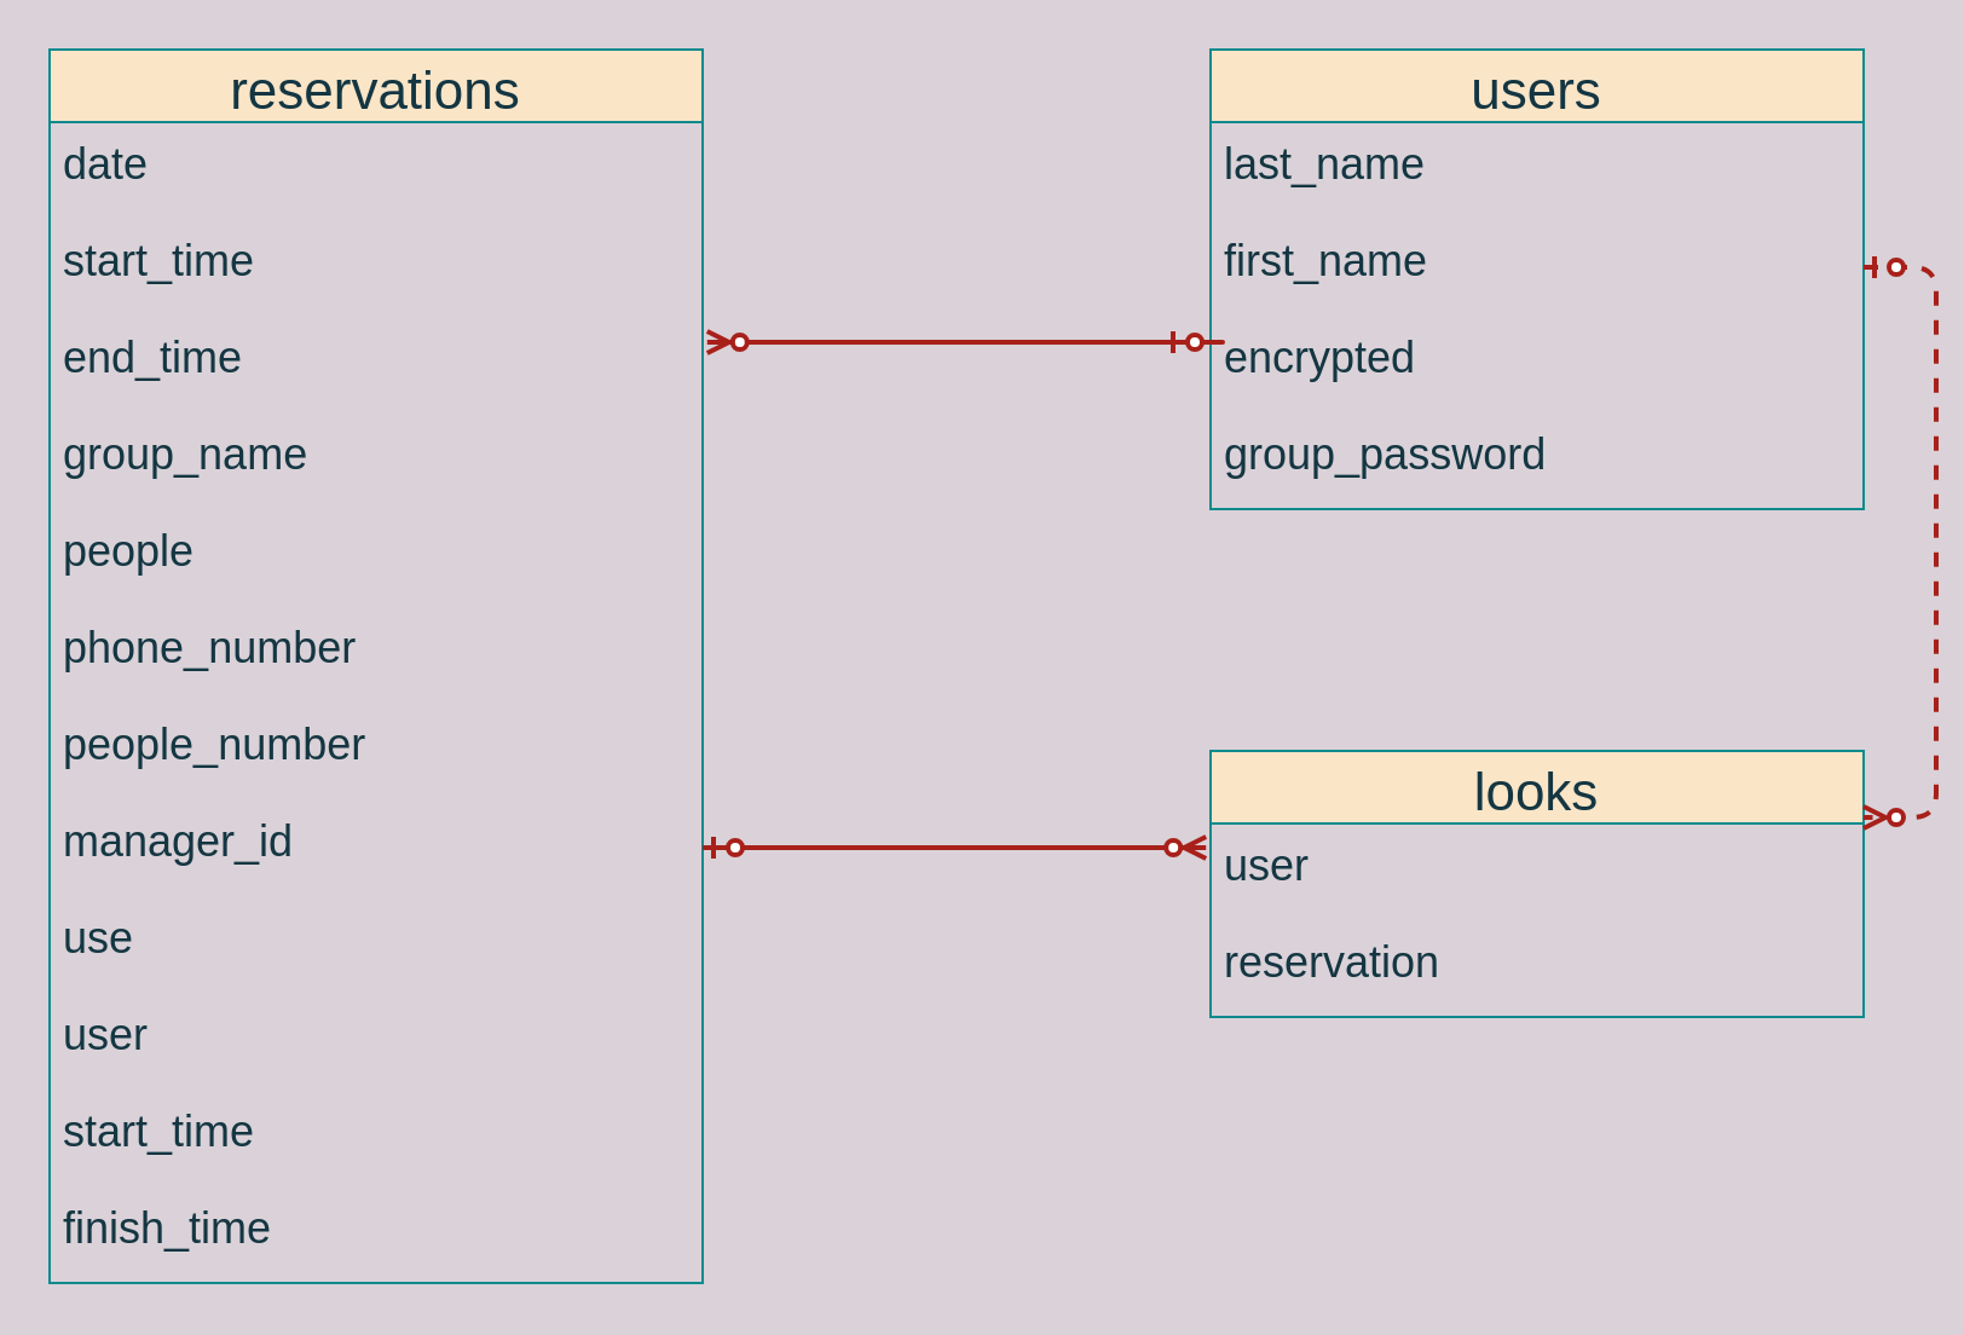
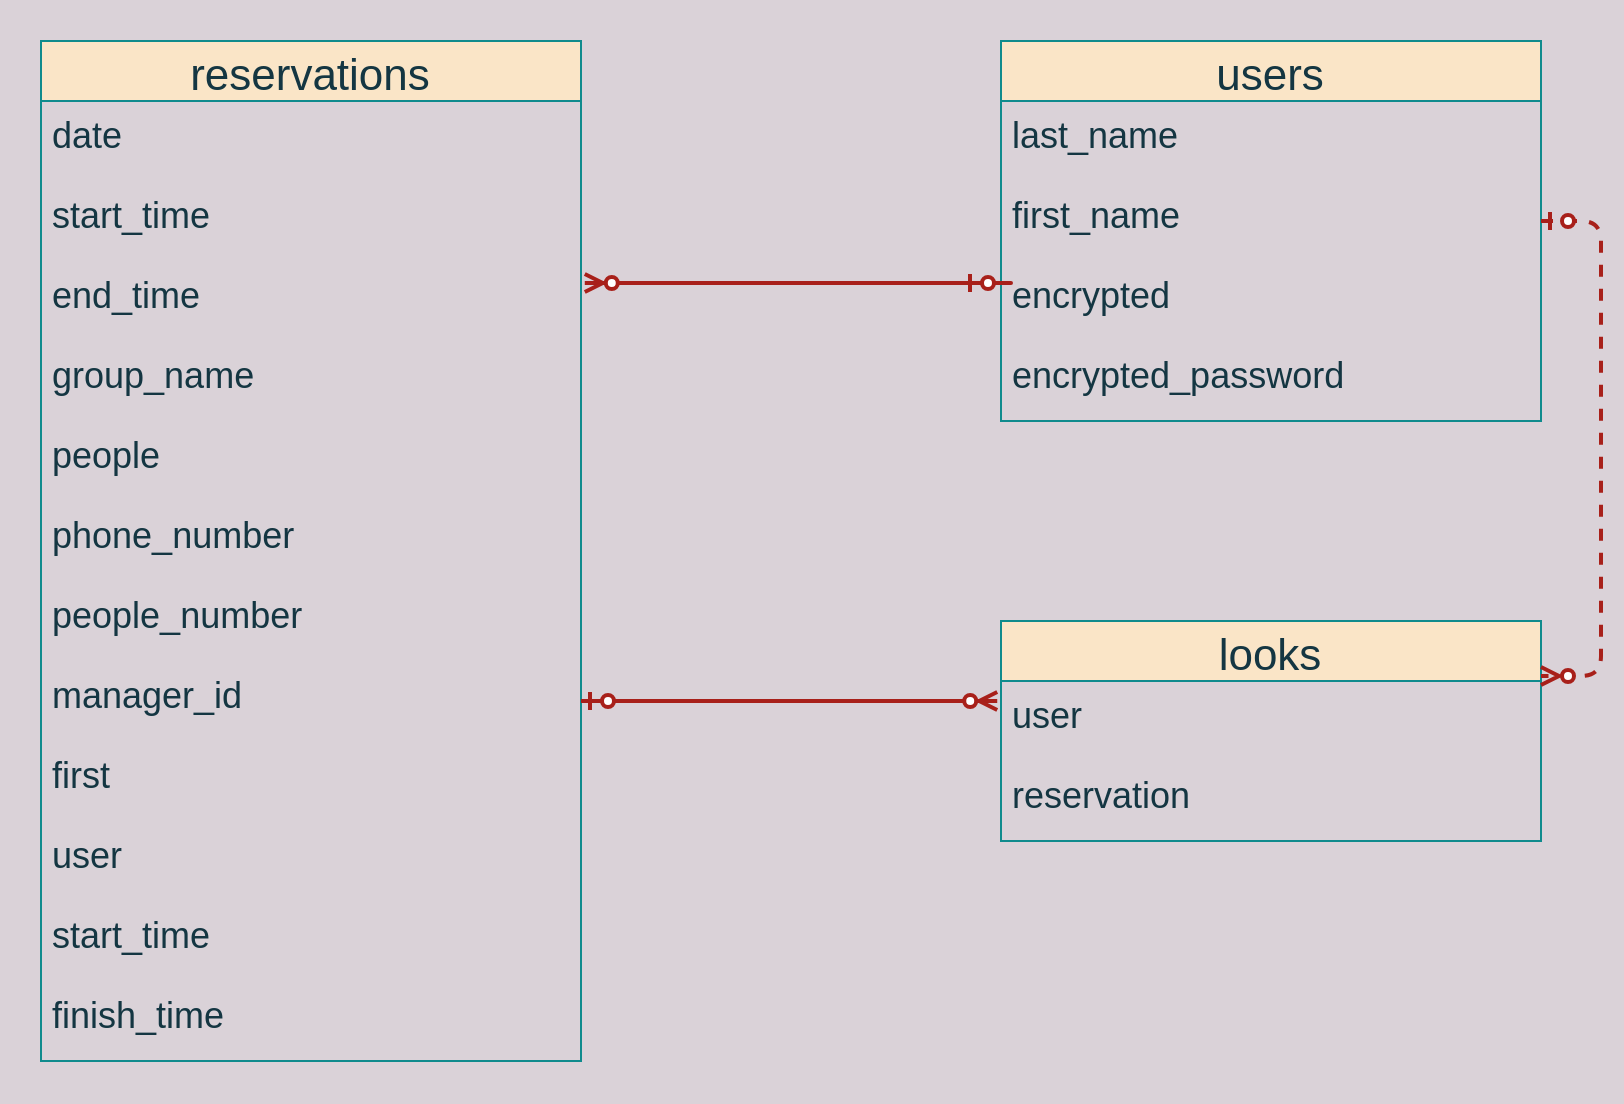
  <mxCell id="0" />
  <mxCell id="1" parent="0" />
  <mxCell id="2" value="users" style="swimlane;fontStyle=0;childLayout=stackLayout;horizontal=1;startSize=30;horizontalStack=0;resizeParent=1;resizeParentMax=0;resizeLast=0;collapsible=1;marginBottom=0;align=center;fontSize=22;fillColor=#FAE5C7;strokeColor=#0F8B8D;fontColor=#143642;spacing=4;glass=0;" parent="1" vertex="1"><mxGeometry x="500" y="20" width="270" height="190" as="geometry" /></mxCell>
  <mxCell id="3" value="last_name" style="text;strokeColor=none;fillColor=none;spacingLeft=4;spacingRight=4;overflow=hidden;rotatable=0;points=[[0,0.5],[1,0.5]];portConstraint=eastwest;fontSize=18;fontColor=#143642;" parent="2" vertex="1"><mxGeometry y="30" width="270" height="40" as="geometry" /></mxCell>
  <mxCell id="4" value="first_name" style="text;strokeColor=none;fillColor=none;spacingLeft=4;spacingRight=4;overflow=hidden;rotatable=0;points=[[0,0.5],[1,0.5]];portConstraint=eastwest;fontSize=18;fontColor=#143642;" parent="2" vertex="1"><mxGeometry y="70" width="270" height="40" as="geometry" /></mxCell>
  <mxCell id="5" value="encrypted" style="text;strokeColor=none;fillColor=none;spacingLeft=4;spacingRight=4;overflow=hidden;rotatable=0;points=[[0,0.5],[1,0.5]];portConstraint=eastwest;fontSize=18;fontColor=#143642;" parent="2" vertex="1"><mxGeometry y="110" width="270" height="40" as="geometry" /></mxCell>
- <mxCell id="6" value="group_password" style="text;strokeColor=none;fillColor=none;spacingLeft=4;spacingRight=4;overflow=hidden;rotatable=0;points=[[0,0.5],[1,0.5]];portConstraint=eastwest;fontSize=18;fontColor=#143642;" parent="2" vertex="1"><mxGeometry y="150" width="270" height="40" as="geometry" /></mxCell>
+ <mxCell id="6" value="encrypted_password" style="text;strokeColor=none;fillColor=none;spacingLeft=4;spacingRight=4;overflow=hidden;rotatable=0;points=[[0,0.5],[1,0.5]];portConstraint=eastwest;fontSize=18;fontColor=#143642;" parent="2" vertex="1"><mxGeometry y="150" width="270" height="40" as="geometry" /></mxCell>
  <mxCell id="7" value="reservations" style="swimlane;fontStyle=0;childLayout=stackLayout;horizontal=1;startSize=30;horizontalStack=0;resizeParent=1;resizeParentMax=0;resizeLast=0;collapsible=1;marginBottom=0;align=center;fontSize=22;fillColor=#FAE5C7;strokeColor=#0F8B8D;fontColor=#143642;spacing=4;glass=0;" parent="1" vertex="1"><mxGeometry x="20" y="20" width="270" height="510" as="geometry" /></mxCell>
  <mxCell id="8" value="date" style="text;strokeColor=none;fillColor=none;spacingLeft=4;spacingRight=4;overflow=hidden;rotatable=0;points=[[0,0.5],[1,0.5]];portConstraint=eastwest;fontSize=18;fontColor=#143642;" parent="7" vertex="1"><mxGeometry y="30" width="270" height="40" as="geometry" /></mxCell>
  <mxCell id="9" value="start_time" style="text;strokeColor=none;fillColor=none;spacingLeft=4;spacingRight=4;overflow=hidden;rotatable=0;points=[[0,0.5],[1,0.5]];portConstraint=eastwest;fontSize=18;fontColor=#143642;" parent="7" vertex="1"><mxGeometry y="70" width="270" height="40" as="geometry" /></mxCell>
  <mxCell id="10" value="end_time" style="text;strokeColor=none;fillColor=none;spacingLeft=4;spacingRight=4;overflow=hidden;rotatable=0;points=[[0,0.5],[1,0.5]];portConstraint=eastwest;fontSize=18;fontColor=#143642;" parent="7" vertex="1"><mxGeometry y="110" width="270" height="40" as="geometry" /></mxCell>
  <mxCell id="11" value="group_name" style="text;strokeColor=none;fillColor=none;spacingLeft=4;spacingRight=4;overflow=hidden;rotatable=0;points=[[0,0.5],[1,0.5]];portConstraint=eastwest;fontSize=18;fontColor=#143642;" parent="7" vertex="1"><mxGeometry y="150" width="270" height="40" as="geometry" /></mxCell>
  <mxCell id="12" value="people" style="text;strokeColor=none;fillColor=none;spacingLeft=4;spacingRight=4;overflow=hidden;rotatable=0;points=[[0,0.5],[1,0.5]];portConstraint=eastwest;fontSize=18;fontColor=#143642;" parent="7" vertex="1"><mxGeometry y="190" width="270" height="40" as="geometry" /></mxCell>
  <mxCell id="13" value="phone_number" style="text;strokeColor=none;fillColor=none;spacingLeft=4;spacingRight=4;overflow=hidden;rotatable=0;points=[[0,0.5],[1,0.5]];portConstraint=eastwest;fontSize=18;fontColor=#143642;" parent="7" vertex="1"><mxGeometry y="230" width="270" height="40" as="geometry" /></mxCell>
  <mxCell id="14" value="people_number" style="text;strokeColor=none;fillColor=none;spacingLeft=4;spacingRight=4;overflow=hidden;rotatable=0;points=[[0,0.5],[1,0.5]];portConstraint=eastwest;fontSize=18;fontColor=#143642;" parent="7" vertex="1"><mxGeometry y="270" width="270" height="40" as="geometry" /></mxCell>
  <mxCell id="15" value="manager_id" style="text;strokeColor=none;fillColor=none;spacingLeft=4;spacingRight=4;overflow=hidden;rotatable=0;points=[[0,0.5],[1,0.5]];portConstraint=eastwest;fontSize=18;fontColor=#143642;" parent="7" vertex="1"><mxGeometry y="310" width="270" height="40" as="geometry" /></mxCell>
- <mxCell id="16" value="use" style="text;strokeColor=none;fillColor=none;spacingLeft=4;spacingRight=4;overflow=hidden;rotatable=0;points=[[0,0.5],[1,0.5]];portConstraint=eastwest;fontSize=18;fontColor=#143642;" parent="7" vertex="1"><mxGeometry y="350" width="270" height="40" as="geometry" /></mxCell>
+ <mxCell id="16" value="first" style="text;strokeColor=none;fillColor=none;spacingLeft=4;spacingRight=4;overflow=hidden;rotatable=0;points=[[0,0.5],[1,0.5]];portConstraint=eastwest;fontSize=18;fontColor=#143642;" parent="7" vertex="1"><mxGeometry y="350" width="270" height="40" as="geometry" /></mxCell>
  <mxCell id="17" value="user" style="text;strokeColor=none;fillColor=none;spacingLeft=4;spacingRight=4;overflow=hidden;rotatable=0;points=[[0,0.5],[1,0.5]];portConstraint=eastwest;fontSize=18;fontColor=#143642;" parent="7" vertex="1"><mxGeometry y="390" width="270" height="40" as="geometry" /></mxCell>
  <mxCell id="18" value="start_time" style="text;strokeColor=none;fillColor=none;spacingLeft=4;spacingRight=4;overflow=hidden;rotatable=0;points=[[0,0.5],[1,0.5]];portConstraint=eastwest;fontSize=18;fontColor=#143642;" parent="7" vertex="1"><mxGeometry y="430" width="270" height="40" as="geometry" /></mxCell>
  <mxCell id="19" value="finish_time" style="text;strokeColor=none;fillColor=none;spacingLeft=4;spacingRight=4;overflow=hidden;rotatable=0;points=[[0,0.5],[1,0.5]];portConstraint=eastwest;fontSize=18;fontColor=#143642;" parent="7" vertex="1"><mxGeometry y="470" width="270" height="40" as="geometry" /></mxCell>
  <mxCell id="20" value="" style="edgeStyle=entityRelationEdgeStyle;fontSize=12;html=1;endArrow=ERzeroToMany;startArrow=ERzeroToOne;fontColor=#143642;strokeColor=#A8201A;fillColor=#FAE5C7;jumpSize=6;strokeWidth=2;entryX=1.007;entryY=0.275;entryDx=0;entryDy=0;entryPerimeter=0;sourcePerimeterSpacing=3;" parent="1" edge="1" target="10"><mxGeometry width="100" height="100" relative="1" as="geometry"><mxPoint x="480" y="141" as="sourcePoint" /><mxPoint x="350" y="230" as="targetPoint" /></mxGeometry></mxCell>
  <mxCell id="21" value="looks" style="swimlane;fontStyle=0;childLayout=stackLayout;horizontal=1;startSize=30;horizontalStack=0;resizeParent=1;resizeParentMax=0;resizeLast=0;collapsible=1;marginBottom=0;align=center;fontSize=22;fillColor=#FAE5C7;strokeColor=#0F8B8D;fontColor=#143642;spacing=4;glass=0;" parent="1" vertex="1"><mxGeometry x="500" y="310" width="270" height="110" as="geometry" /></mxCell>
  <mxCell id="22" value="user" style="text;strokeColor=none;fillColor=none;spacingLeft=4;spacingRight=4;overflow=hidden;rotatable=0;points=[[0,0.5],[1,0.5]];portConstraint=eastwest;fontSize=18;fontColor=#143642;" parent="21" vertex="1"><mxGeometry y="30" width="270" height="40" as="geometry" /></mxCell>
  <mxCell id="23" value="reservation" style="text;strokeColor=none;fillColor=none;spacingLeft=4;spacingRight=4;overflow=hidden;rotatable=0;points=[[0,0.5],[1,0.5]];portConstraint=eastwest;fontSize=18;fontColor=#143642;" parent="21" vertex="1"><mxGeometry y="70" width="270" height="40" as="geometry" /></mxCell>
  <mxCell id="24" value="" style="edgeStyle=entityRelationEdgeStyle;fontSize=12;html=1;endArrow=ERzeroToMany;startArrow=ERzeroToOne;fontColor=#143642;strokeColor=#A8201A;fillColor=#FAE5C7;exitX=1.007;exitY=0.275;exitDx=0;exitDy=0;exitPerimeter=0;jumpSize=6;strokeWidth=2;targetPerimeterSpacing=3;" parent="1" edge="1"><mxGeometry width="100" height="100" relative="1" as="geometry"><mxPoint x="290" y="350" as="sourcePoint" /><mxPoint x="498.11" y="350" as="targetPoint" /></mxGeometry></mxCell>
  <mxCell id="25" value="" style="edgeStyle=entityRelationEdgeStyle;fontSize=12;html=1;endArrow=ERzeroToMany;startArrow=ERzeroToOne;fontColor=#143642;strokeColor=#A8201A;fillColor=#FAE5C7;exitX=1;exitY=0.5;exitDx=0;exitDy=0;jumpSize=6;strokeWidth=2;targetPerimeterSpacing=3;entryX=1;entryY=0.25;entryDx=0;entryDy=0;dashed=1;" parent="1" source="4" target="21" edge="1"><mxGeometry width="100" height="100" relative="1" as="geometry"><mxPoint x="550" y="250" as="sourcePoint" /><mxPoint x="758.11" y="250" as="targetPoint" /></mxGeometry></mxCell>
